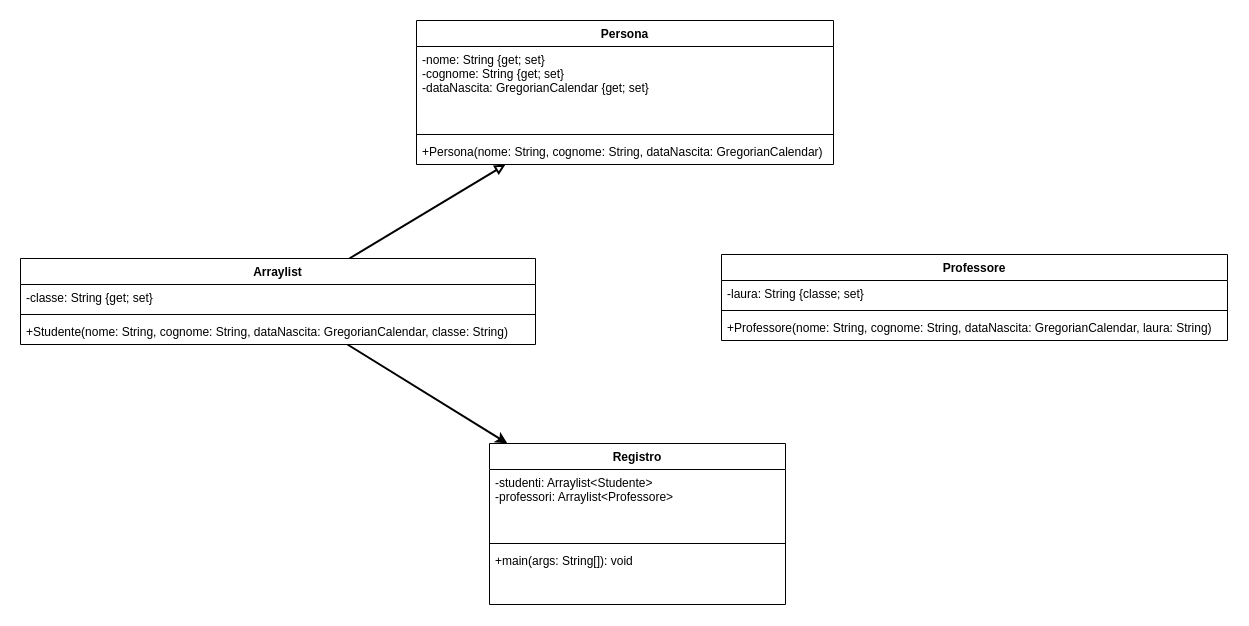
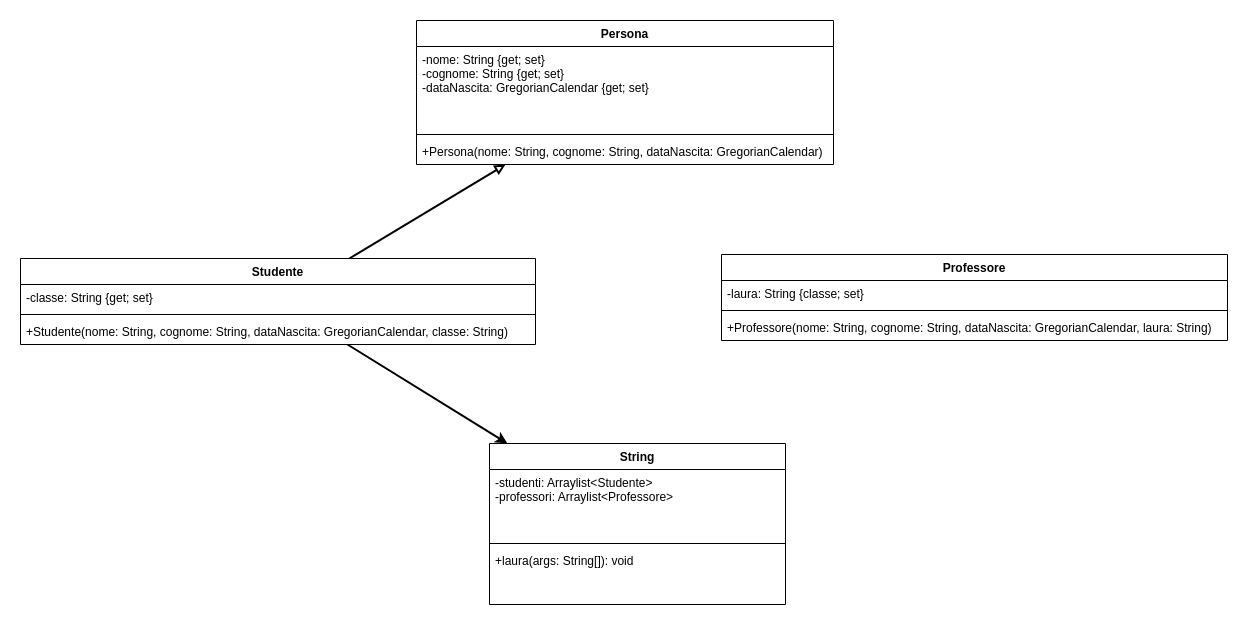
  <mxCell id="0" />
  <mxCell id="1" parent="0" />
  <mxCell id="2" value="Persona" style="swimlane;fontStyle=1;align=center;verticalAlign=top;childLayout=stackLayout;horizontal=1;startSize=26;horizontalStack=0;resizeParent=1;resizeParentMax=0;resizeLast=0;collapsible=1;marginBottom=0;" parent="1" vertex="1"><mxGeometry x="416" y="20" width="417" height="144" as="geometry" /></mxCell>
  <mxCell id="3" value="-nome: String {get; set}&#10;-cognome: String {get; set}&#10;-dataNascita: GregorianCalendar {get; set}" style="text;strokeColor=none;fillColor=none;align=left;verticalAlign=top;spacingLeft=4;spacingRight=4;overflow=hidden;rotatable=0;points=[[0,0.5],[1,0.5]];portConstraint=eastwest;" parent="2" vertex="1"><mxGeometry y="26" width="417" height="84" as="geometry" /></mxCell>
  <mxCell id="4" value="" style="line;strokeWidth=1;fillColor=none;align=left;verticalAlign=middle;spacingTop=-1;spacingLeft=3;spacingRight=3;rotatable=0;labelPosition=right;points=[];portConstraint=eastwest;" parent="2" vertex="1"><mxGeometry y="110" width="417" height="8" as="geometry" /></mxCell>
  <mxCell id="5" value="+Persona(nome: String, cognome: String, dataNascita: GregorianCalendar)" style="text;strokeColor=none;fillColor=none;align=left;verticalAlign=top;spacingLeft=4;spacingRight=4;overflow=hidden;rotatable=0;points=[[0,0.5],[1,0.5]];portConstraint=eastwest;" parent="2" vertex="1"><mxGeometry y="118" width="417" height="26" as="geometry" /></mxCell>
- <mxCell id="6" value="Arraylist" style="swimlane;fontStyle=1;align=center;verticalAlign=top;childLayout=stackLayout;horizontal=1;startSize=26;horizontalStack=0;resizeParent=1;resizeParentMax=0;resizeLast=0;collapsible=1;marginBottom=0;" parent="1" vertex="1"><mxGeometry x="20" y="258" width="515" height="86" as="geometry" /></mxCell>
+ <mxCell id="6" value="Studente" style="swimlane;fontStyle=1;align=center;verticalAlign=top;childLayout=stackLayout;horizontal=1;startSize=26;horizontalStack=0;resizeParent=1;resizeParentMax=0;resizeLast=0;collapsible=1;marginBottom=0;" parent="1" vertex="1"><mxGeometry x="20" y="258" width="515" height="86" as="geometry" /></mxCell>
  <mxCell id="7" value="-classe: String {get; set}" style="text;strokeColor=none;fillColor=none;align=left;verticalAlign=top;spacingLeft=4;spacingRight=4;overflow=hidden;rotatable=0;points=[[0,0.5],[1,0.5]];portConstraint=eastwest;" parent="6" vertex="1"><mxGeometry y="26" width="515" height="26" as="geometry" /></mxCell>
  <mxCell id="8" value="" style="line;strokeWidth=1;fillColor=none;align=left;verticalAlign=middle;spacingTop=-1;spacingLeft=3;spacingRight=3;rotatable=0;labelPosition=right;points=[];portConstraint=eastwest;" parent="6" vertex="1"><mxGeometry y="52" width="515" height="8" as="geometry" /></mxCell>
  <mxCell id="9" value="+Studente(nome: String, cognome: String, dataNascita: GregorianCalendar, classe: String)" style="text;strokeColor=none;fillColor=none;align=left;verticalAlign=top;spacingLeft=4;spacingRight=4;overflow=hidden;rotatable=0;points=[[0,0.5],[1,0.5]];portConstraint=eastwest;" parent="6" vertex="1"><mxGeometry y="60" width="515" height="26" as="geometry" /></mxCell>
  <mxCell id="10" value="Professore" style="swimlane;fontStyle=1;align=center;verticalAlign=top;childLayout=stackLayout;horizontal=1;startSize=26;horizontalStack=0;resizeParent=1;resizeParentMax=0;resizeLast=0;collapsible=1;marginBottom=0;" parent="1" vertex="1"><mxGeometry x="721" y="254" width="506" height="86" as="geometry" /></mxCell>
  <mxCell id="11" value="-laura: String {classe; set}" style="text;strokeColor=none;fillColor=none;align=left;verticalAlign=top;spacingLeft=4;spacingRight=4;overflow=hidden;rotatable=0;points=[[0,0.5],[1,0.5]];portConstraint=eastwest;" parent="10" vertex="1"><mxGeometry y="26" width="506" height="26" as="geometry" /></mxCell>
  <mxCell id="12" value="" style="line;strokeWidth=1;fillColor=none;align=left;verticalAlign=middle;spacingTop=-1;spacingLeft=3;spacingRight=3;rotatable=0;labelPosition=right;points=[];portConstraint=eastwest;" parent="10" vertex="1"><mxGeometry y="52" width="506" height="8" as="geometry" /></mxCell>
  <mxCell id="13" value="+Professore(nome: String, cognome: String, dataNascita: GregorianCalendar, laura: String)" style="text;strokeColor=none;fillColor=none;align=left;verticalAlign=top;spacingLeft=4;spacingRight=4;overflow=hidden;rotatable=0;points=[[0,0.5],[1,0.5]];portConstraint=eastwest;" parent="10" vertex="1"><mxGeometry y="60" width="506" height="26" as="geometry" /></mxCell>
  <mxCell id="14" value="" style="endArrow=block;html=1;rounded=0;endFill=0;targetPerimeterSpacing=0;strokeWidth=2;" parent="1" source="6" target="2" edge="1"><mxGeometry width="50" height="50" relative="1" as="geometry"><mxPoint x="476" y="455" as="sourcePoint" /><mxPoint x="526" y="405" as="targetPoint" /></mxGeometry></mxCell>
- <mxCell id="15" value="Registro" style="swimlane;fontStyle=1;align=center;verticalAlign=top;childLayout=stackLayout;horizontal=1;startSize=26;horizontalStack=0;resizeParent=1;resizeParentMax=0;resizeLast=0;collapsible=1;marginBottom=0;" parent="1" vertex="1"><mxGeometry x="489" y="443" width="296" height="161" as="geometry" /></mxCell>
+ <mxCell id="15" value="String" style="swimlane;fontStyle=1;align=center;verticalAlign=top;childLayout=stackLayout;horizontal=1;startSize=26;horizontalStack=0;resizeParent=1;resizeParentMax=0;resizeLast=0;collapsible=1;marginBottom=0;" parent="1" vertex="1"><mxGeometry x="489" y="443" width="296" height="161" as="geometry" /></mxCell>
  <mxCell id="16" value="-studenti: Arraylist&lt;Studente&gt;&#10;-professori: Arraylist&lt;Professore&gt;" style="text;strokeColor=none;fillColor=none;align=left;verticalAlign=top;spacingLeft=4;spacingRight=4;overflow=hidden;rotatable=0;points=[[0,0.5],[1,0.5]];portConstraint=eastwest;" parent="15" vertex="1"><mxGeometry y="26" width="296" height="70" as="geometry" /></mxCell>
  <mxCell id="17" value="" style="line;strokeWidth=1;fillColor=none;align=left;verticalAlign=middle;spacingTop=-1;spacingLeft=3;spacingRight=3;rotatable=0;labelPosition=right;points=[];portConstraint=eastwest;" parent="15" vertex="1"><mxGeometry y="96" width="296" height="8" as="geometry" /></mxCell>
- <mxCell id="18" value="+main(args: String[]): void" style="text;strokeColor=none;fillColor=none;align=left;verticalAlign=top;spacingLeft=4;spacingRight=4;overflow=hidden;rotatable=0;points=[[0,0.5],[1,0.5]];portConstraint=eastwest;" parent="15" vertex="1"><mxGeometry y="104" width="296" height="57" as="geometry" /></mxCell>
+ <mxCell id="18" value="+laura(args: String[]): void" style="text;strokeColor=none;fillColor=none;align=left;verticalAlign=top;spacingLeft=4;spacingRight=4;overflow=hidden;rotatable=0;points=[[0,0.5],[1,0.5]];portConstraint=eastwest;" parent="15" vertex="1"><mxGeometry y="104" width="296" height="57" as="geometry" /></mxCell>
  <mxCell id="19" value="" style="endArrow=classic;html=1;rounded=0;targetPerimeterSpacing=0;strokeWidth=2;" parent="1" source="6" target="15" edge="1"><mxGeometry width="50" height="50" relative="1" as="geometry"><mxPoint x="486" y="504" as="sourcePoint" /><mxPoint x="536" y="454" as="targetPoint" /></mxGeometry></mxCell>
